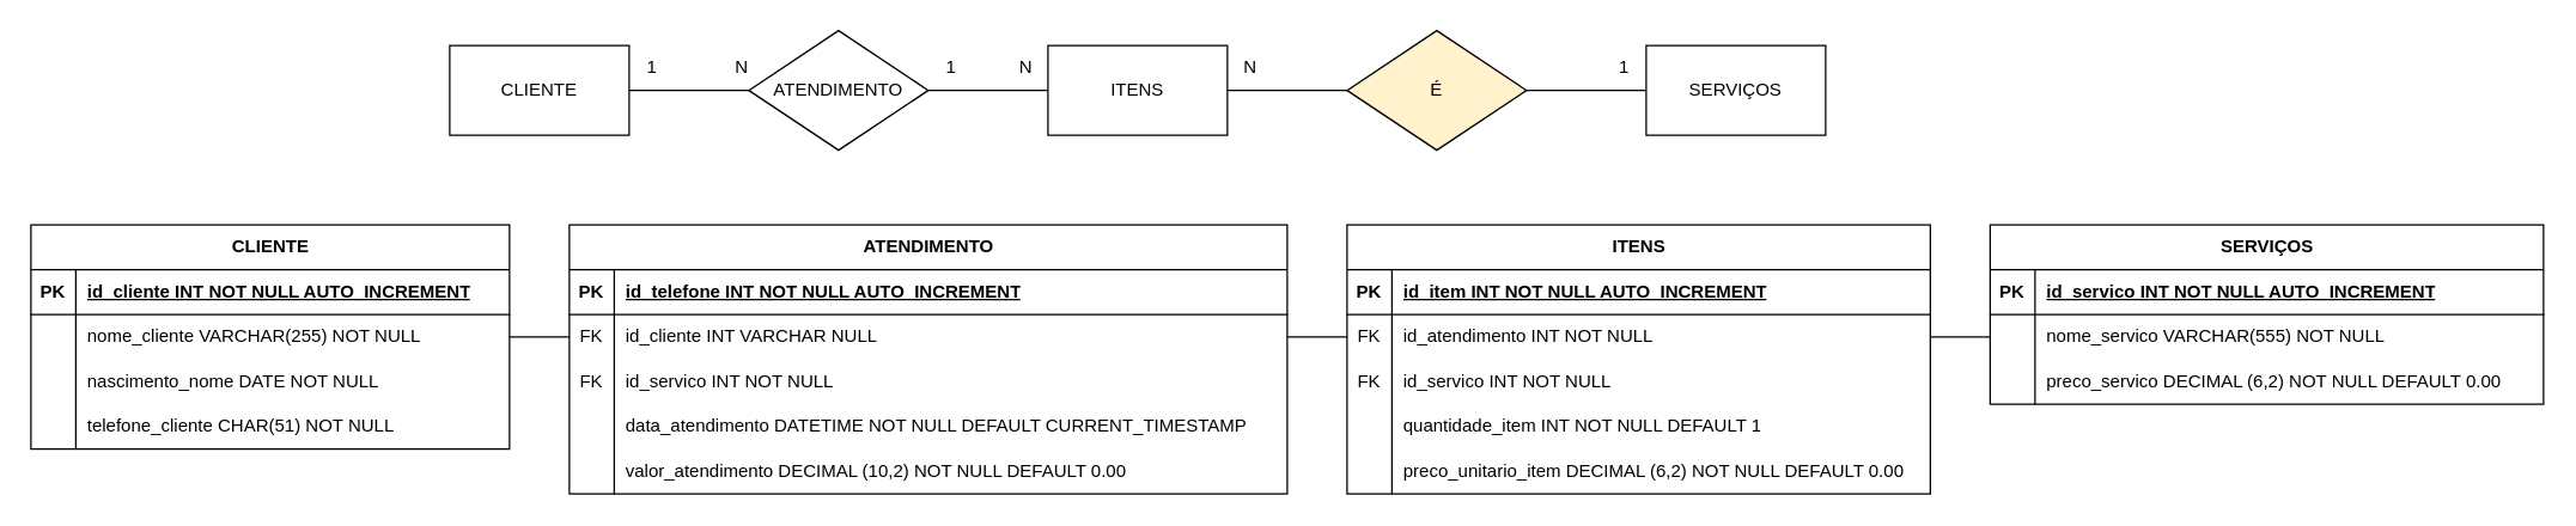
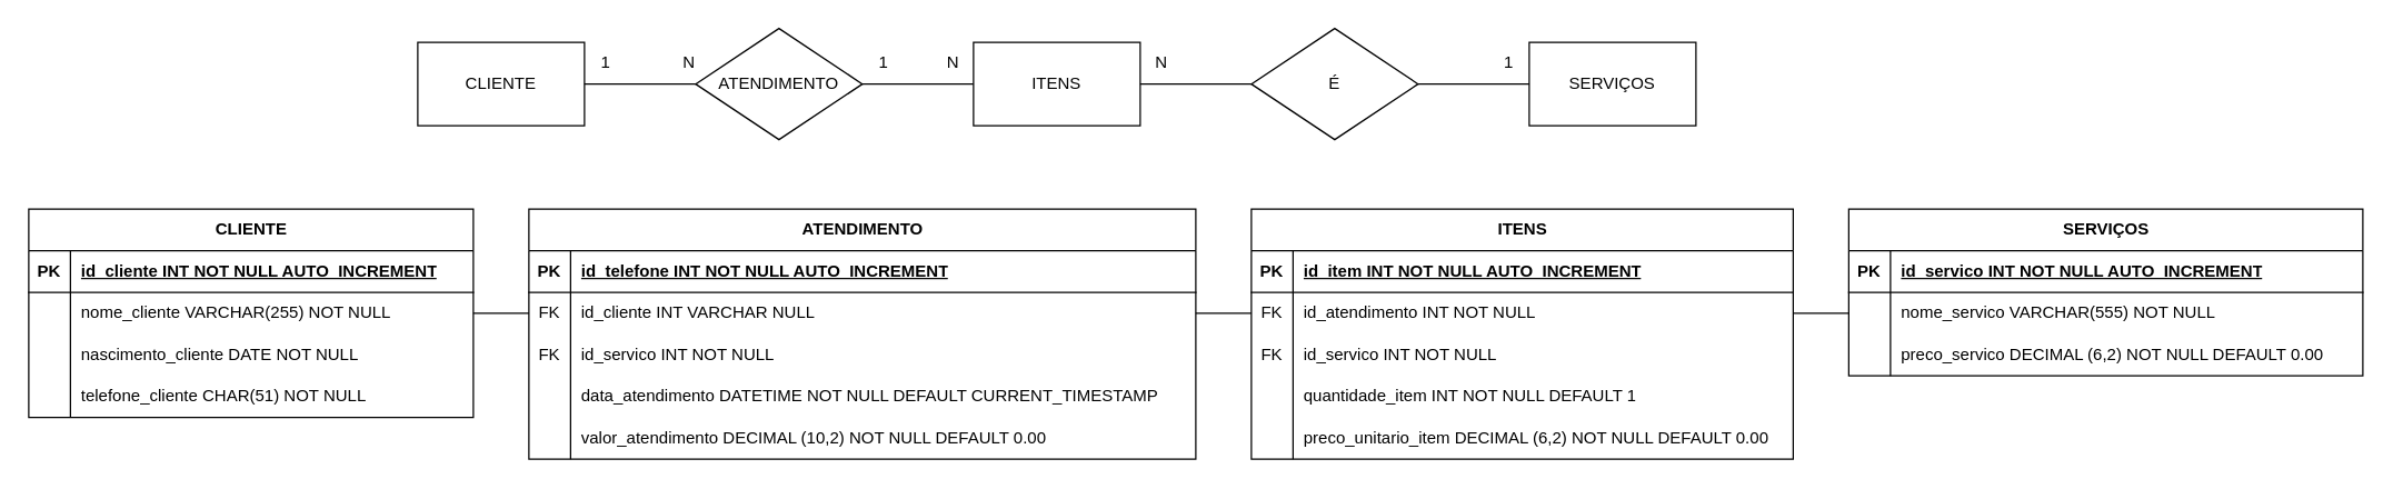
  <mxCell id="0" />
  <mxCell id="1" parent="0" />
  <mxCell id="2" value="CLIENTE" style="rounded=0;whiteSpace=wrap;html=1;" parent="1" vertex="1"><mxGeometry x="300" y="30" width="120" height="60" as="geometry" /></mxCell>
  <mxCell id="3" value="SERVIÇOS" style="rounded=0;whiteSpace=wrap;html=1;" parent="1" vertex="1"><mxGeometry x="1100" y="30" width="120" height="60" as="geometry" /></mxCell>
  <mxCell id="4" style="edgeStyle=orthogonalEdgeStyle;rounded=0;orthogonalLoop=1;jettySize=auto;html=1;exitX=1;exitY=0.5;exitDx=0;exitDy=0;entryX=0;entryY=0.5;entryDx=0;entryDy=0;endArrow=none;endFill=0;" parent="1" source="5" target="63" edge="1"><mxGeometry relative="1" as="geometry" /></mxCell>
  <mxCell id="5" value="ATENDIMENTO" style="rhombus;whiteSpace=wrap;html=1;" parent="1" vertex="1"><mxGeometry x="500" y="20" width="120" height="80" as="geometry" /></mxCell>
  <mxCell id="6" value="" style="endArrow=none;html=1;rounded=0;exitX=1;exitY=0.5;exitDx=0;exitDy=0;entryX=0;entryY=0.5;entryDx=0;entryDy=0;" parent="1" source="2" target="5" edge="1"><mxGeometry width="50" height="50" relative="1" as="geometry"><mxPoint x="570" y="250" as="sourcePoint" /><mxPoint x="620" y="200" as="targetPoint" /></mxGeometry></mxCell>
  <mxCell id="7" value="CLIENTE" style="shape=table;startSize=30;container=1;collapsible=1;childLayout=tableLayout;fixedRows=1;rowLines=0;fontStyle=1;align=center;resizeLast=1;html=1;" parent="1" vertex="1"><mxGeometry x="20" y="150" width="320" height="150" as="geometry" /></mxCell>
  <mxCell id="8" value="" style="shape=tableRow;horizontal=0;startSize=0;swimlaneHead=0;swimlaneBody=0;fillColor=none;collapsible=0;dropTarget=0;points=[[0,0.5],[1,0.5]];portConstraint=eastwest;top=0;left=0;right=0;bottom=1;" parent="7" vertex="1"><mxGeometry y="30" width="320" height="30" as="geometry" /></mxCell>
  <mxCell id="9" value="PK" style="shape=partialRectangle;connectable=0;fillColor=none;top=0;left=0;bottom=0;right=0;fontStyle=1;overflow=hidden;whiteSpace=wrap;html=1;" parent="8" vertex="1"><mxGeometry width="30" height="30" as="geometry"><mxRectangle width="30" height="30" as="alternateBounds" /></mxGeometry></mxCell>
  <mxCell id="10" value="id_cliente INT NOT NULL AUTO_INCREMENT" style="shape=partialRectangle;connectable=0;fillColor=none;top=0;left=0;bottom=0;right=0;align=left;spacingLeft=6;fontStyle=5;overflow=hidden;whiteSpace=wrap;html=1;" parent="8" vertex="1"><mxGeometry x="30" width="290" height="30" as="geometry"><mxRectangle width="290" height="30" as="alternateBounds" /></mxGeometry></mxCell>
  <mxCell id="11" value="" style="shape=tableRow;horizontal=0;startSize=0;swimlaneHead=0;swimlaneBody=0;fillColor=none;collapsible=0;dropTarget=0;points=[[0,0.5],[1,0.5]];portConstraint=eastwest;top=0;left=0;right=0;bottom=0;" parent="7" vertex="1"><mxGeometry y="60" width="320" height="30" as="geometry" /></mxCell>
  <mxCell id="12" value="" style="shape=partialRectangle;connectable=0;fillColor=none;top=0;left=0;bottom=0;right=0;editable=1;overflow=hidden;whiteSpace=wrap;html=1;" parent="11" vertex="1"><mxGeometry width="30" height="30" as="geometry"><mxRectangle width="30" height="30" as="alternateBounds" /></mxGeometry></mxCell>
  <mxCell id="13" value="nome_cliente VARCHAR(255) NOT NULL" style="shape=partialRectangle;connectable=0;fillColor=none;top=0;left=0;bottom=0;right=0;align=left;spacingLeft=6;overflow=hidden;whiteSpace=wrap;html=1;" parent="11" vertex="1"><mxGeometry x="30" width="290" height="30" as="geometry"><mxRectangle width="290" height="30" as="alternateBounds" /></mxGeometry></mxCell>
  <mxCell id="14" value="" style="shape=tableRow;horizontal=0;startSize=0;swimlaneHead=0;swimlaneBody=0;fillColor=none;collapsible=0;dropTarget=0;points=[[0,0.5],[1,0.5]];portConstraint=eastwest;top=0;left=0;right=0;bottom=0;" parent="7" vertex="1"><mxGeometry y="90" width="320" height="30" as="geometry" /></mxCell>
  <mxCell id="15" value="" style="shape=partialRectangle;connectable=0;fillColor=none;top=0;left=0;bottom=0;right=0;editable=1;overflow=hidden;whiteSpace=wrap;html=1;" parent="14" vertex="1"><mxGeometry width="30" height="30" as="geometry"><mxRectangle width="30" height="30" as="alternateBounds" /></mxGeometry></mxCell>
- <mxCell id="16" value="nascimento_nome DATE NOT NULL" style="shape=partialRectangle;connectable=0;fillColor=none;top=0;left=0;bottom=0;right=0;align=left;spacingLeft=6;overflow=hidden;whiteSpace=wrap;html=1;" parent="14" vertex="1"><mxGeometry x="30" width="290" height="30" as="geometry"><mxRectangle width="290" height="30" as="alternateBounds" /></mxGeometry></mxCell>
+ <mxCell id="16" value="nascimento_cliente DATE NOT NULL" style="shape=partialRectangle;connectable=0;fillColor=none;top=0;left=0;bottom=0;right=0;align=left;spacingLeft=6;overflow=hidden;whiteSpace=wrap;html=1;" parent="14" vertex="1"><mxGeometry x="30" width="290" height="30" as="geometry"><mxRectangle width="290" height="30" as="alternateBounds" /></mxGeometry></mxCell>
  <mxCell id="17" value="" style="shape=tableRow;horizontal=0;startSize=0;swimlaneHead=0;swimlaneBody=0;fillColor=none;collapsible=0;dropTarget=0;points=[[0,0.5],[1,0.5]];portConstraint=eastwest;top=0;left=0;right=0;bottom=0;" parent="7" vertex="1"><mxGeometry y="120" width="320" height="30" as="geometry" /></mxCell>
  <mxCell id="18" value="" style="shape=partialRectangle;connectable=0;fillColor=none;top=0;left=0;bottom=0;right=0;editable=1;overflow=hidden;whiteSpace=wrap;html=1;" parent="17" vertex="1"><mxGeometry width="30" height="30" as="geometry"><mxRectangle width="30" height="30" as="alternateBounds" /></mxGeometry></mxCell>
  <mxCell id="19" value="telefone_cliente CHAR(51) NOT NULL" style="shape=partialRectangle;connectable=0;fillColor=none;top=0;left=0;bottom=0;right=0;align=left;spacingLeft=6;overflow=hidden;whiteSpace=wrap;html=1;" parent="17" vertex="1"><mxGeometry x="30" width="290" height="30" as="geometry"><mxRectangle width="290" height="30" as="alternateBounds" /></mxGeometry></mxCell>
  <mxCell id="20" value="ATENDIMENTO" style="shape=table;startSize=30;container=1;collapsible=1;childLayout=tableLayout;fixedRows=1;rowLines=0;fontStyle=1;align=center;resizeLast=1;html=1;" parent="1" vertex="1"><mxGeometry x="380" y="150" width="480" height="180" as="geometry" /></mxCell>
  <mxCell id="21" value="" style="shape=tableRow;horizontal=0;startSize=0;swimlaneHead=0;swimlaneBody=0;fillColor=none;collapsible=0;dropTarget=0;points=[[0,0.5],[1,0.5]];portConstraint=eastwest;top=0;left=0;right=0;bottom=1;" parent="20" vertex="1"><mxGeometry y="30" width="480" height="30" as="geometry" /></mxCell>
  <mxCell id="22" value="PK" style="shape=partialRectangle;connectable=0;fillColor=none;top=0;left=0;bottom=0;right=0;fontStyle=1;overflow=hidden;whiteSpace=wrap;html=1;" parent="21" vertex="1"><mxGeometry width="30" height="30" as="geometry"><mxRectangle width="30" height="30" as="alternateBounds" /></mxGeometry></mxCell>
  <mxCell id="23" value="id_telefone INT NOT NULL AUTO_INCREMENT" style="shape=partialRectangle;connectable=0;fillColor=none;top=0;left=0;bottom=0;right=0;align=left;spacingLeft=6;fontStyle=5;overflow=hidden;whiteSpace=wrap;html=1;" parent="21" vertex="1"><mxGeometry x="30" width="450" height="30" as="geometry"><mxRectangle width="450" height="30" as="alternateBounds" /></mxGeometry></mxCell>
  <mxCell id="24" value="" style="shape=tableRow;horizontal=0;startSize=0;swimlaneHead=0;swimlaneBody=0;fillColor=none;collapsible=0;dropTarget=0;points=[[0,0.5],[1,0.5]];portConstraint=eastwest;top=0;left=0;right=0;bottom=0;" parent="20" vertex="1"><mxGeometry y="60" width="480" height="30" as="geometry" /></mxCell>
  <mxCell id="25" value="FK" style="shape=partialRectangle;connectable=0;fillColor=none;top=0;left=0;bottom=0;right=0;editable=1;overflow=hidden;whiteSpace=wrap;html=1;" parent="24" vertex="1"><mxGeometry width="30" height="30" as="geometry"><mxRectangle width="30" height="30" as="alternateBounds" /></mxGeometry></mxCell>
  <mxCell id="26" value="id_cliente INT VARCHAR NULL" style="shape=partialRectangle;connectable=0;fillColor=none;top=0;left=0;bottom=0;right=0;align=left;spacingLeft=6;overflow=hidden;whiteSpace=wrap;html=1;" parent="24" vertex="1"><mxGeometry x="30" width="450" height="30" as="geometry"><mxRectangle width="450" height="30" as="alternateBounds" /></mxGeometry></mxCell>
  <mxCell id="27" value="" style="shape=tableRow;horizontal=0;startSize=0;swimlaneHead=0;swimlaneBody=0;fillColor=none;collapsible=0;dropTarget=0;points=[[0,0.5],[1,0.5]];portConstraint=eastwest;top=0;left=0;right=0;bottom=0;" parent="20" vertex="1"><mxGeometry y="90" width="480" height="30" as="geometry" /></mxCell>
  <mxCell id="28" value="FK" style="shape=partialRectangle;connectable=0;fillColor=none;top=0;left=0;bottom=0;right=0;editable=1;overflow=hidden;whiteSpace=wrap;html=1;" parent="27" vertex="1"><mxGeometry width="30" height="30" as="geometry"><mxRectangle width="30" height="30" as="alternateBounds" /></mxGeometry></mxCell>
  <mxCell id="29" value="id_servico INT NOT NULL" style="shape=partialRectangle;connectable=0;fillColor=none;top=0;left=0;bottom=0;right=0;align=left;spacingLeft=6;overflow=hidden;whiteSpace=wrap;html=1;" parent="27" vertex="1"><mxGeometry x="30" width="450" height="30" as="geometry"><mxRectangle width="450" height="30" as="alternateBounds" /></mxGeometry></mxCell>
  <mxCell id="30" value="" style="shape=tableRow;horizontal=0;startSize=0;swimlaneHead=0;swimlaneBody=0;fillColor=none;collapsible=0;dropTarget=0;points=[[0,0.5],[1,0.5]];portConstraint=eastwest;top=0;left=0;right=0;bottom=0;" parent="20" vertex="1"><mxGeometry y="120" width="480" height="30" as="geometry" /></mxCell>
  <mxCell id="31" value="" style="shape=partialRectangle;connectable=0;fillColor=none;top=0;left=0;bottom=0;right=0;editable=1;overflow=hidden;whiteSpace=wrap;html=1;" parent="30" vertex="1"><mxGeometry width="30" height="30" as="geometry"><mxRectangle width="30" height="30" as="alternateBounds" /></mxGeometry></mxCell>
  <mxCell id="32" value="data_atendimento DATETIME NOT NULL DEFAULT CURRENT_TIMESTAMP" style="shape=partialRectangle;connectable=0;fillColor=none;top=0;left=0;bottom=0;right=0;align=left;spacingLeft=6;overflow=hidden;whiteSpace=wrap;html=1;" parent="30" vertex="1"><mxGeometry x="30" width="450" height="30" as="geometry"><mxRectangle width="450" height="30" as="alternateBounds" /></mxGeometry></mxCell>
  <mxCell id="33" value="" style="shape=tableRow;horizontal=0;startSize=0;swimlaneHead=0;swimlaneBody=0;fillColor=none;collapsible=0;dropTarget=0;points=[[0,0.5],[1,0.5]];portConstraint=eastwest;top=0;left=0;right=0;bottom=0;" parent="20" vertex="1"><mxGeometry y="150" width="480" height="30" as="geometry" /></mxCell>
  <mxCell id="34" value="" style="shape=partialRectangle;connectable=0;fillColor=none;top=0;left=0;bottom=0;right=0;editable=1;overflow=hidden;whiteSpace=wrap;html=1;" parent="33" vertex="1"><mxGeometry width="30" height="30" as="geometry"><mxRectangle width="30" height="30" as="alternateBounds" /></mxGeometry></mxCell>
  <mxCell id="35" value="valor_atendimento DECIMAL (10,2) NOT NULL DEFAULT 0.00" style="shape=partialRectangle;connectable=0;fillColor=none;top=0;left=0;bottom=0;right=0;align=left;spacingLeft=6;overflow=hidden;whiteSpace=wrap;html=1;" parent="33" vertex="1"><mxGeometry x="30" width="450" height="30" as="geometry"><mxRectangle width="450" height="30" as="alternateBounds" /></mxGeometry></mxCell>
  <mxCell id="36" value="ITENS" style="shape=table;startSize=30;container=1;collapsible=1;childLayout=tableLayout;fixedRows=1;rowLines=0;fontStyle=1;align=center;resizeLast=1;html=1;" parent="1" vertex="1"><mxGeometry x="900" y="150" width="390" height="180" as="geometry" /></mxCell>
  <mxCell id="37" value="" style="shape=tableRow;horizontal=0;startSize=0;swimlaneHead=0;swimlaneBody=0;fillColor=none;collapsible=0;dropTarget=0;points=[[0,0.5],[1,0.5]];portConstraint=eastwest;top=0;left=0;right=0;bottom=1;" parent="36" vertex="1"><mxGeometry y="30" width="390" height="30" as="geometry" /></mxCell>
  <mxCell id="38" value="PK" style="shape=partialRectangle;connectable=0;fillColor=none;top=0;left=0;bottom=0;right=0;fontStyle=1;overflow=hidden;whiteSpace=wrap;html=1;" parent="37" vertex="1"><mxGeometry width="30" height="30" as="geometry"><mxRectangle width="30" height="30" as="alternateBounds" /></mxGeometry></mxCell>
  <mxCell id="39" value="id_item INT NOT NULL AUTO_INCREMENT" style="shape=partialRectangle;connectable=0;fillColor=none;top=0;left=0;bottom=0;right=0;align=left;spacingLeft=6;fontStyle=5;overflow=hidden;whiteSpace=wrap;html=1;" parent="37" vertex="1"><mxGeometry x="30" width="360" height="30" as="geometry"><mxRectangle width="360" height="30" as="alternateBounds" /></mxGeometry></mxCell>
  <mxCell id="40" value="" style="shape=tableRow;horizontal=0;startSize=0;swimlaneHead=0;swimlaneBody=0;fillColor=none;collapsible=0;dropTarget=0;points=[[0,0.5],[1,0.5]];portConstraint=eastwest;top=0;left=0;right=0;bottom=0;" parent="36" vertex="1"><mxGeometry y="60" width="390" height="30" as="geometry" /></mxCell>
  <mxCell id="41" value="FK" style="shape=partialRectangle;connectable=0;fillColor=none;top=0;left=0;bottom=0;right=0;editable=1;overflow=hidden;whiteSpace=wrap;html=1;" parent="40" vertex="1"><mxGeometry width="30" height="30" as="geometry"><mxRectangle width="30" height="30" as="alternateBounds" /></mxGeometry></mxCell>
  <mxCell id="42" value="id_atendimento INT NOT NULL" style="shape=partialRectangle;connectable=0;fillColor=none;top=0;left=0;bottom=0;right=0;align=left;spacingLeft=6;overflow=hidden;whiteSpace=wrap;html=1;" parent="40" vertex="1"><mxGeometry x="30" width="360" height="30" as="geometry"><mxRectangle width="360" height="30" as="alternateBounds" /></mxGeometry></mxCell>
  <mxCell id="43" value="" style="shape=tableRow;horizontal=0;startSize=0;swimlaneHead=0;swimlaneBody=0;fillColor=none;collapsible=0;dropTarget=0;points=[[0,0.5],[1,0.5]];portConstraint=eastwest;top=0;left=0;right=0;bottom=0;" parent="36" vertex="1"><mxGeometry y="90" width="390" height="30" as="geometry" /></mxCell>
  <mxCell id="44" value="FK" style="shape=partialRectangle;connectable=0;fillColor=none;top=0;left=0;bottom=0;right=0;editable=1;overflow=hidden;whiteSpace=wrap;html=1;" parent="43" vertex="1"><mxGeometry width="30" height="30" as="geometry"><mxRectangle width="30" height="30" as="alternateBounds" /></mxGeometry></mxCell>
  <mxCell id="45" value="id_servico INT NOT NULL" style="shape=partialRectangle;connectable=0;fillColor=none;top=0;left=0;bottom=0;right=0;align=left;spacingLeft=6;overflow=hidden;whiteSpace=wrap;html=1;" parent="43" vertex="1"><mxGeometry x="30" width="360" height="30" as="geometry"><mxRectangle width="360" height="30" as="alternateBounds" /></mxGeometry></mxCell>
  <mxCell id="46" value="" style="shape=tableRow;horizontal=0;startSize=0;swimlaneHead=0;swimlaneBody=0;fillColor=none;collapsible=0;dropTarget=0;points=[[0,0.5],[1,0.5]];portConstraint=eastwest;top=0;left=0;right=0;bottom=0;" parent="36" vertex="1"><mxGeometry y="120" width="390" height="30" as="geometry" /></mxCell>
  <mxCell id="47" value="" style="shape=partialRectangle;connectable=0;fillColor=none;top=0;left=0;bottom=0;right=0;editable=1;overflow=hidden;whiteSpace=wrap;html=1;" parent="46" vertex="1"><mxGeometry width="30" height="30" as="geometry"><mxRectangle width="30" height="30" as="alternateBounds" /></mxGeometry></mxCell>
  <mxCell id="48" value="quantidade_item INT NOT NULL DEFAULT 1" style="shape=partialRectangle;connectable=0;fillColor=none;top=0;left=0;bottom=0;right=0;align=left;spacingLeft=6;overflow=hidden;whiteSpace=wrap;html=1;" parent="46" vertex="1"><mxGeometry x="30" width="360" height="30" as="geometry"><mxRectangle width="360" height="30" as="alternateBounds" /></mxGeometry></mxCell>
  <mxCell id="49" value="" style="shape=tableRow;horizontal=0;startSize=0;swimlaneHead=0;swimlaneBody=0;fillColor=none;collapsible=0;dropTarget=0;points=[[0,0.5],[1,0.5]];portConstraint=eastwest;top=0;left=0;right=0;bottom=0;" parent="36" vertex="1"><mxGeometry y="150" width="390" height="30" as="geometry" /></mxCell>
  <mxCell id="50" value="" style="shape=partialRectangle;connectable=0;fillColor=none;top=0;left=0;bottom=0;right=0;editable=1;overflow=hidden;whiteSpace=wrap;html=1;" parent="49" vertex="1"><mxGeometry width="30" height="30" as="geometry"><mxRectangle width="30" height="30" as="alternateBounds" /></mxGeometry></mxCell>
  <mxCell id="51" value="preco_unitario_item DECIMAL (6,2) NOT NULL DEFAULT 0.00" style="shape=partialRectangle;connectable=0;fillColor=none;top=0;left=0;bottom=0;right=0;align=left;spacingLeft=6;overflow=hidden;whiteSpace=wrap;html=1;" parent="49" vertex="1"><mxGeometry x="30" width="360" height="30" as="geometry"><mxRectangle width="360" height="30" as="alternateBounds" /></mxGeometry></mxCell>
  <mxCell id="52" style="edgeStyle=orthogonalEdgeStyle;rounded=0;orthogonalLoop=1;jettySize=auto;html=1;exitX=1;exitY=0.5;exitDx=0;exitDy=0;entryX=0;entryY=0.5;entryDx=0;entryDy=0;endArrow=none;endFill=0;" parent="1" source="11" target="24" edge="1"><mxGeometry relative="1" as="geometry" /></mxCell>
  <mxCell id="53" value="SERVIÇOS" style="shape=table;startSize=30;container=1;collapsible=1;childLayout=tableLayout;fixedRows=1;rowLines=0;fontStyle=1;align=center;resizeLast=1;html=1;" parent="1" vertex="1"><mxGeometry x="1330" y="150" width="370" height="120" as="geometry" /></mxCell>
  <mxCell id="54" value="" style="shape=tableRow;horizontal=0;startSize=0;swimlaneHead=0;swimlaneBody=0;fillColor=none;collapsible=0;dropTarget=0;points=[[0,0.5],[1,0.5]];portConstraint=eastwest;top=0;left=0;right=0;bottom=1;" parent="53" vertex="1"><mxGeometry y="30" width="370" height="30" as="geometry" /></mxCell>
  <mxCell id="55" value="PK" style="shape=partialRectangle;connectable=0;fillColor=none;top=0;left=0;bottom=0;right=0;fontStyle=1;overflow=hidden;whiteSpace=wrap;html=1;" parent="54" vertex="1"><mxGeometry width="30" height="30" as="geometry"><mxRectangle width="30" height="30" as="alternateBounds" /></mxGeometry></mxCell>
  <mxCell id="56" value="id_servico INT NOT NULL AUTO_INCREMENT" style="shape=partialRectangle;connectable=0;fillColor=none;top=0;left=0;bottom=0;right=0;align=left;spacingLeft=6;fontStyle=5;overflow=hidden;whiteSpace=wrap;html=1;" parent="54" vertex="1"><mxGeometry x="30" width="340" height="30" as="geometry"><mxRectangle width="340" height="30" as="alternateBounds" /></mxGeometry></mxCell>
  <mxCell id="57" value="" style="shape=tableRow;horizontal=0;startSize=0;swimlaneHead=0;swimlaneBody=0;fillColor=none;collapsible=0;dropTarget=0;points=[[0,0.5],[1,0.5]];portConstraint=eastwest;top=0;left=0;right=0;bottom=0;" parent="53" vertex="1"><mxGeometry y="60" width="370" height="30" as="geometry" /></mxCell>
  <mxCell id="58" value="" style="shape=partialRectangle;connectable=0;fillColor=none;top=0;left=0;bottom=0;right=0;editable=1;overflow=hidden;whiteSpace=wrap;html=1;" parent="57" vertex="1"><mxGeometry width="30" height="30" as="geometry"><mxRectangle width="30" height="30" as="alternateBounds" /></mxGeometry></mxCell>
  <mxCell id="59" value="nome_servico VARCHAR(555) NOT NULL" style="shape=partialRectangle;connectable=0;fillColor=none;top=0;left=0;bottom=0;right=0;align=left;spacingLeft=6;overflow=hidden;whiteSpace=wrap;html=1;" parent="57" vertex="1"><mxGeometry x="30" width="340" height="30" as="geometry"><mxRectangle width="340" height="30" as="alternateBounds" /></mxGeometry></mxCell>
  <mxCell id="60" value="" style="shape=tableRow;horizontal=0;startSize=0;swimlaneHead=0;swimlaneBody=0;fillColor=none;collapsible=0;dropTarget=0;points=[[0,0.5],[1,0.5]];portConstraint=eastwest;top=0;left=0;right=0;bottom=0;" parent="53" vertex="1"><mxGeometry y="90" width="370" height="30" as="geometry" /></mxCell>
  <mxCell id="61" value="" style="shape=partialRectangle;connectable=0;fillColor=none;top=0;left=0;bottom=0;right=0;editable=1;overflow=hidden;whiteSpace=wrap;html=1;" parent="60" vertex="1"><mxGeometry width="30" height="30" as="geometry"><mxRectangle width="30" height="30" as="alternateBounds" /></mxGeometry></mxCell>
  <mxCell id="62" value="preco_servico DECIMAL (6,2) NOT NULL DEFAULT 0.00" style="shape=partialRectangle;connectable=0;fillColor=none;top=0;left=0;bottom=0;right=0;align=left;spacingLeft=6;overflow=hidden;whiteSpace=wrap;html=1;" parent="60" vertex="1"><mxGeometry x="30" width="340" height="30" as="geometry"><mxRectangle width="340" height="30" as="alternateBounds" /></mxGeometry></mxCell>
  <mxCell id="63" value="ITENS" style="rounded=0;whiteSpace=wrap;html=1;" parent="1" vertex="1"><mxGeometry x="700" y="30" width="120" height="60" as="geometry" /></mxCell>
  <mxCell id="64" style="edgeStyle=orthogonalEdgeStyle;rounded=0;orthogonalLoop=1;jettySize=auto;html=1;exitX=1;exitY=0.5;exitDx=0;exitDy=0;entryX=0;entryY=0.5;entryDx=0;entryDy=0;endArrow=none;endFill=0;" parent="1" source="24" target="40" edge="1"><mxGeometry relative="1" as="geometry" /></mxCell>
  <mxCell id="65" style="edgeStyle=orthogonalEdgeStyle;rounded=0;orthogonalLoop=1;jettySize=auto;html=1;exitX=1;exitY=0.5;exitDx=0;exitDy=0;entryX=0;entryY=0.5;entryDx=0;entryDy=0;endArrow=none;endFill=0;" parent="1" source="40" target="57" edge="1"><mxGeometry relative="1" as="geometry" /></mxCell>
  <mxCell id="66" value="1" style="text;html=1;align=center;verticalAlign=middle;resizable=0;points=[];autosize=1;strokeColor=none;fillColor=none;" parent="1" vertex="1"><mxGeometry x="420" y="30" width="30" height="30" as="geometry" /></mxCell>
  <mxCell id="67" value="N" style="text;html=1;align=center;verticalAlign=middle;resizable=0;points=[];autosize=1;strokeColor=none;fillColor=none;" parent="1" vertex="1"><mxGeometry x="480" y="30" width="30" height="30" as="geometry" /></mxCell>
  <mxCell id="68" value="1" style="text;html=1;align=center;verticalAlign=middle;resizable=0;points=[];autosize=1;strokeColor=none;fillColor=none;" parent="1" vertex="1"><mxGeometry x="620" y="30" width="30" height="30" as="geometry" /></mxCell>
  <mxCell id="69" value="N" style="text;html=1;align=center;verticalAlign=middle;resizable=0;points=[];autosize=1;strokeColor=none;fillColor=none;" parent="1" vertex="1"><mxGeometry x="670" y="30" width="30" height="30" as="geometry" /></mxCell>
  <mxCell id="70" value="N" style="text;html=1;align=center;verticalAlign=middle;resizable=0;points=[];autosize=1;strokeColor=none;fillColor=none;" vertex="1" parent="1"><mxGeometry x="820" y="30" width="30" height="30" as="geometry" /></mxCell>
  <mxCell id="71" value="1" style="text;html=1;align=center;verticalAlign=middle;resizable=0;points=[];autosize=1;strokeColor=none;fillColor=none;" vertex="1" parent="1"><mxGeometry x="1070" y="30" width="30" height="30" as="geometry" /></mxCell>
- <mxCell id="72" value="É" style="rhombus;whiteSpace=wrap;html=1;fillColor=#fff2cc;" vertex="1" parent="1"><mxGeometry x="900" y="20" width="120" height="80" as="geometry" /></mxCell>
+ <mxCell id="72" value="É" style="rhombus;whiteSpace=wrap;html=1;" vertex="1" parent="1"><mxGeometry x="900" y="20" width="120" height="80" as="geometry" /></mxCell>
  <mxCell id="73" value="" style="endArrow=none;html=1;rounded=0;exitX=1;exitY=0.5;exitDx=0;exitDy=0;entryX=0;entryY=0.5;entryDx=0;entryDy=0;" edge="1" parent="1"><mxGeometry width="50" height="50" relative="1" as="geometry"><mxPoint x="820" y="60" as="sourcePoint" /><mxPoint x="900" y="60" as="targetPoint" /></mxGeometry></mxCell>
  <mxCell id="74" style="edgeStyle=orthogonalEdgeStyle;rounded=0;orthogonalLoop=1;jettySize=auto;html=1;exitX=1;exitY=0.5;exitDx=0;exitDy=0;entryX=0;entryY=0.5;entryDx=0;entryDy=0;endArrow=none;endFill=0;" edge="1" parent="1"><mxGeometry relative="1" as="geometry"><mxPoint x="1020" y="60" as="sourcePoint" /><mxPoint x="1100" y="60" as="targetPoint" /></mxGeometry></mxCell>
